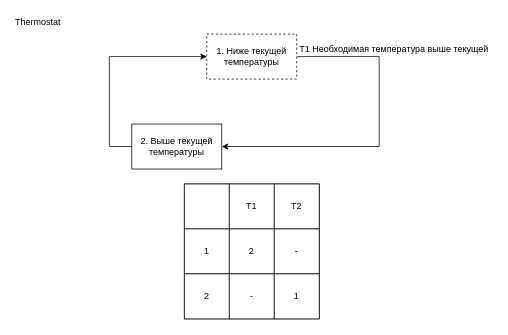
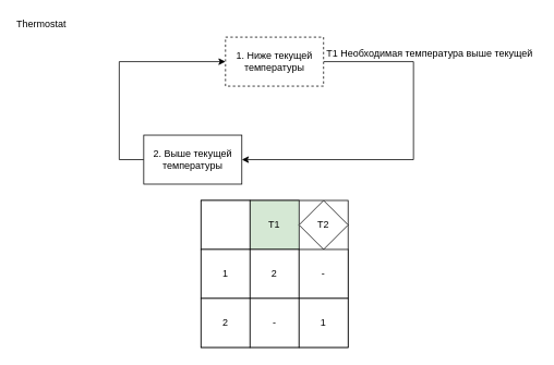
  <mxCell id="0" />
  <mxCell id="1" parent="0" />
  <mxCell id="2" style="edgeStyle=orthogonalEdgeStyle;rounded=0;orthogonalLoop=1;jettySize=auto;html=1;exitX=1;exitY=0.5;exitDx=0;exitDy=0;entryX=1;entryY=0.5;entryDx=0;entryDy=0;" edge="1" parent="1" source="3" target="5"><mxGeometry relative="1" as="geometry"><Array as="points"><mxPoint x="505" y="75" /><mxPoint x="505" y="195" /></Array></mxGeometry></mxCell>
  <mxCell id="3" value="1. Ниже текущей температуры" style="rounded=0;whiteSpace=wrap;html=1;dashed=1;" vertex="1" parent="1"><mxGeometry x="275" y="45" width="120" height="60" as="geometry" /></mxCell>
  <mxCell id="4" style="edgeStyle=orthogonalEdgeStyle;rounded=0;orthogonalLoop=1;jettySize=auto;html=1;exitX=0;exitY=0.5;exitDx=0;exitDy=0;entryX=0;entryY=0.5;entryDx=0;entryDy=0;" edge="1" parent="1" source="5" target="3"><mxGeometry relative="1" as="geometry"><Array as="points"><mxPoint x="145" y="195" /><mxPoint x="145" y="75" /></Array></mxGeometry></mxCell>
  <mxCell id="5" value="2. Выше текущей температуры" style="rounded=0;whiteSpace=wrap;html=1;" vertex="1" parent="1"><mxGeometry x="175" y="165" width="120" height="60" as="geometry" /></mxCell>
  <mxCell id="6" value="Thermostat" style="text;html=1;strokeColor=none;fillColor=none;align=center;verticalAlign=middle;whiteSpace=wrap;rounded=0;" vertex="1" parent="1"><mxGeometry x="20" y="20" width="60" height="20" as="geometry" /></mxCell>
  <mxCell id="7" value="T1 Необходимая температура выше текущей" style="text;html=1;strokeColor=none;fillColor=none;align=center;verticalAlign=middle;whiteSpace=wrap;rounded=0;" vertex="1" parent="1"><mxGeometry x="395" y="55" width="260" height="20" as="geometry" /></mxCell>
  <mxCell id="8" value="" style="rounded=0;whiteSpace=wrap;html=1;" vertex="1" parent="1"><mxGeometry x="245" y="245" width="180" height="180" as="geometry" /></mxCell>
  <mxCell id="9" value="" style="whiteSpace=wrap;html=1;aspect=fixed;" vertex="1" parent="1"><mxGeometry x="245" y="245" width="60" height="60" as="geometry" /></mxCell>
- <mxCell id="10" value="T1" style="whiteSpace=wrap;html=1;aspect=fixed;" vertex="1" parent="1"><mxGeometry x="305" y="245" width="60" height="60" as="geometry" /></mxCell>
- <mxCell id="11" value="T2" style="whiteSpace=wrap;html=1;aspect=fixed;" vertex="1" parent="1"><mxGeometry x="365" y="245" width="60" height="60" as="geometry" /></mxCell>
+ <mxCell id="10" value="T1" style="whiteSpace=wrap;html=1;aspect=fixed;fillColor=#d5e8d4;" vertex="1" parent="1"><mxGeometry x="305" y="245" width="60" height="60" as="geometry" /></mxCell>
+ <mxCell id="11" value="T2" style="rhombus;whiteSpace=wrap;html=1;aspect=fixed;" vertex="1" parent="1"><mxGeometry x="365" y="245" width="60" height="60" as="geometry" /></mxCell>
  <mxCell id="12" value="1" style="whiteSpace=wrap;html=1;aspect=fixed;" vertex="1" parent="1"><mxGeometry x="245" y="305" width="60" height="60" as="geometry" /></mxCell>
  <mxCell id="13" value="2" style="whiteSpace=wrap;html=1;aspect=fixed;" vertex="1" parent="1"><mxGeometry x="305" y="305" width="60" height="60" as="geometry" /></mxCell>
  <mxCell id="14" value="-" style="whiteSpace=wrap;html=1;aspect=fixed;" vertex="1" parent="1"><mxGeometry x="365" y="305" width="60" height="60" as="geometry" /></mxCell>
  <mxCell id="15" value="2" style="whiteSpace=wrap;html=1;aspect=fixed;" vertex="1" parent="1"><mxGeometry x="245" y="365" width="60" height="60" as="geometry" /></mxCell>
  <mxCell id="16" value="-" style="whiteSpace=wrap;html=1;aspect=fixed;" vertex="1" parent="1"><mxGeometry x="305" y="365" width="60" height="60" as="geometry" /></mxCell>
  <mxCell id="17" value="1" style="whiteSpace=wrap;html=1;aspect=fixed;" vertex="1" parent="1"><mxGeometry x="365" y="365" width="60" height="60" as="geometry" /></mxCell>
